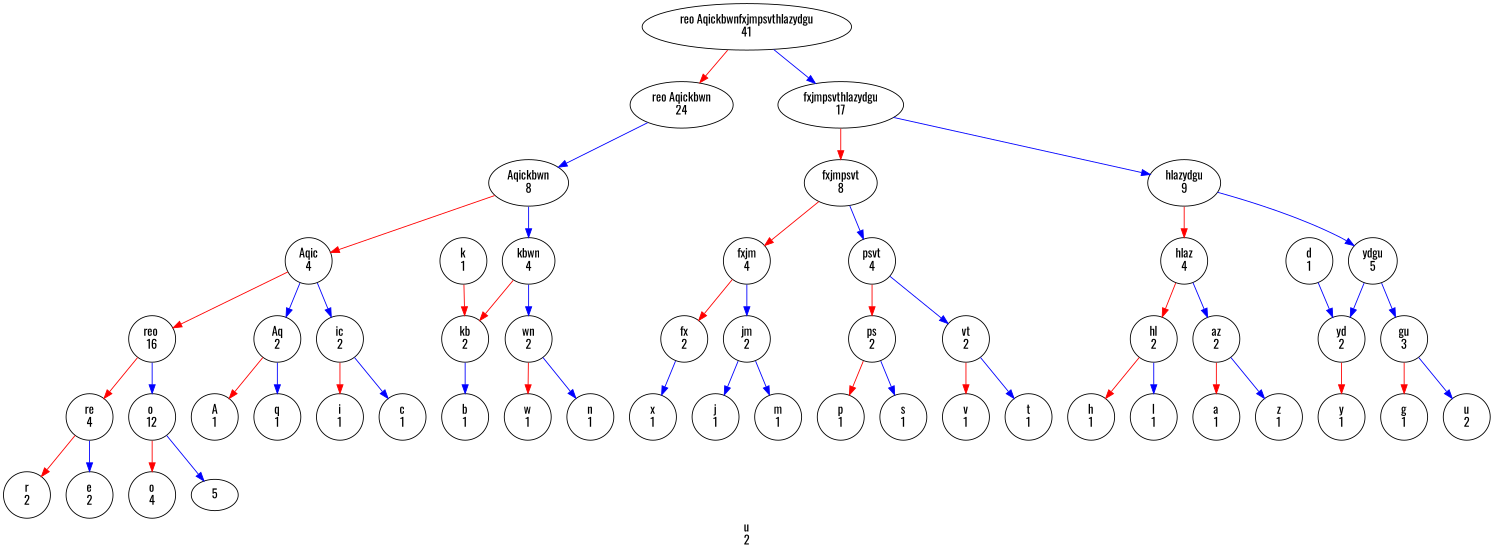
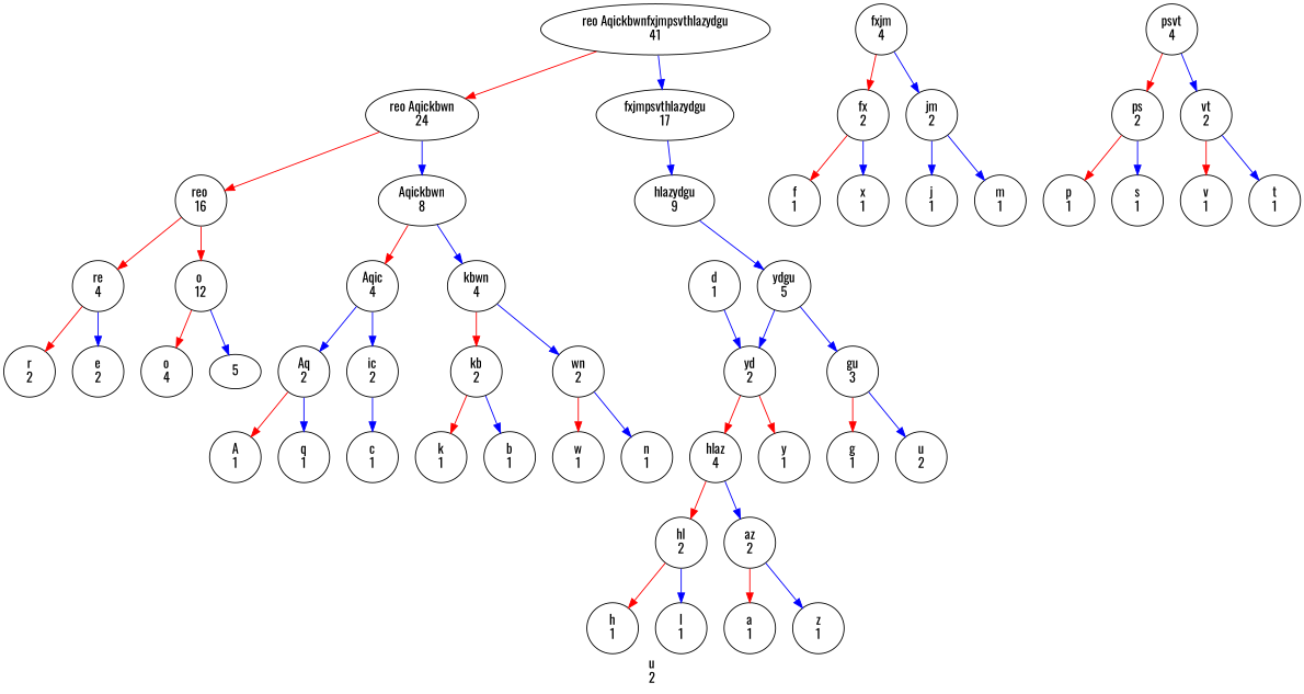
  digraph {
    fontname=Oswald
    label="u\n2"
    node [fontname=Oswald]
    edge [color=blue fontname=Oswald]
    "reo Aqickbwnfxjmpsvthlazydgu\n41"
    "reo Aqickbwn\n24"
    "fxjmpsvthlazydgu\n17"
    "reo \n16"
    "Aqickbwn\n8"
-   "fxjmpsvt\n8"
    "hlazydgu\n9"
    "re\n4"
    "o \n12"
    "Aqic\n4"
    "kbwn\n4"
    "r\n2"
    "e\n2"
    "o\n4"
    n15 [label=5]
    "Aq\n2"
    "ic\n2"
    "kb\n2"
    "wn\n2"
    "A\n1"
    "q\n1"
-   "i\n1"
    "c\n1"
    "k\n1"
    "b\n1"
    "w\n1"
    "n\n1"
    "fxjm\n4"
    "psvt\n4"
    "hlaz\n4"
    "ydgu\n5"
    "fx\n2"
    "jm\n2"
    "ps\n2"
    "vt\n2"
+   "f\n1"
    "x\n1"
    "j\n1"
    "m\n1"
    "p\n1"
    "s\n1"
    "v\n1"
    "t\n1"
    "hl\n2"
    "az\n2"
    "yd\n2"
    "gu\n3"
    "h\n1"
    "l\n1"
    "a\n1"
    "z\n1"
    "y\n1"
    "g\n1"
    "u\n2"
    "d\n1"
    "reo Aqickbwnfxjmpsvthlazydgu\n41" -> "reo Aqickbwn\n24" [color=red]
    "reo Aqickbwnfxjmpsvthlazydgu\n41" -> "fxjmpsvthlazydgu\n17"
-   "Aqic\n4" -> "reo \n16" [color=red]
+   "reo Aqickbwn\n24" -> "reo \n16" [color=red]
    "reo Aqickbwn\n24" -> "Aqickbwn\n8"
-   "fxjmpsvthlazydgu\n17" -> "fxjmpsvt\n8" [color=red]
    "fxjmpsvthlazydgu\n17" -> "hlazydgu\n9"
    "reo \n16" -> "re\n4" [color=red]
-   "reo \n16" -> "o \n12"
+   "reo \n16" -> "o \n12" [color=red]
    "Aqickbwn\n8" -> "Aqic\n4" [color=red]
    "Aqickbwn\n8" -> "kbwn\n4"
-   "fxjmpsvt\n8" -> "fxjm\n4" [color=red]
-   "fxjmpsvt\n8" -> "psvt\n4"
-   "hlazydgu\n9" -> "hlaz\n4" [color=red]
+   "yd\n2" -> "hlaz\n4" [color=red]
    "hlazydgu\n9" -> "ydgu\n5"
    "re\n4" -> "r\n2" [color=red]
    "re\n4" -> "e\n2"
    "o \n12" -> "o\n4" [color=red]
    "o \n12" -> n15
    "Aqic\n4" -> "Aq\n2"
    "Aqic\n4" -> "ic\n2"
    "kbwn\n4" -> "kb\n2" [color=red]
    "kbwn\n4" -> "wn\n2"
    "Aq\n2" -> "A\n1" [color=red]
    "Aq\n2" -> "q\n1"
-   "ic\n2" -> "i\n1" [color=red]
    "ic\n2" -> "c\n1"
-   "k\n1" -> "kb\n2" [color=red]
+   "kb\n2" -> "k\n1" [color=red]
    "kb\n2" -> "b\n1"
    "wn\n2" -> "w\n1" [color=red]
    "wn\n2" -> "n\n1"
    "fxjm\n4" -> "fx\n2" [color=red]
    "fxjm\n4" -> "jm\n2"
    "psvt\n4" -> "ps\n2" [color=red]
    "psvt\n4" -> "vt\n2"
    "hlaz\n4" -> "hl\n2" [color=red]
    "hlaz\n4" -> "az\n2"
    "ydgu\n5" -> "yd\n2"
    "ydgu\n5" -> "gu\n3"
+   "fx\n2" -> "f\n1" [color=red]
    "fx\n2" -> "x\n1"
    "jm\n2" -> "j\n1"
    "jm\n2" -> "m\n1"
    "ps\n2" -> "p\n1" [color=red]
    "ps\n2" -> "s\n1"
    "vt\n2" -> "v\n1" [color=red]
    "vt\n2" -> "t\n1"
    "hl\n2" -> "h\n1" [color=red]
    "hl\n2" -> "l\n1"
    "az\n2" -> "a\n1" [color=red]
    "az\n2" -> "z\n1"
    "yd\n2" -> "y\n1" [color=red]
    "gu\n3" -> "g\n1" [color=red]
    "gu\n3" -> "u\n2"
    "d\n1" -> "yd\n2"
  }
